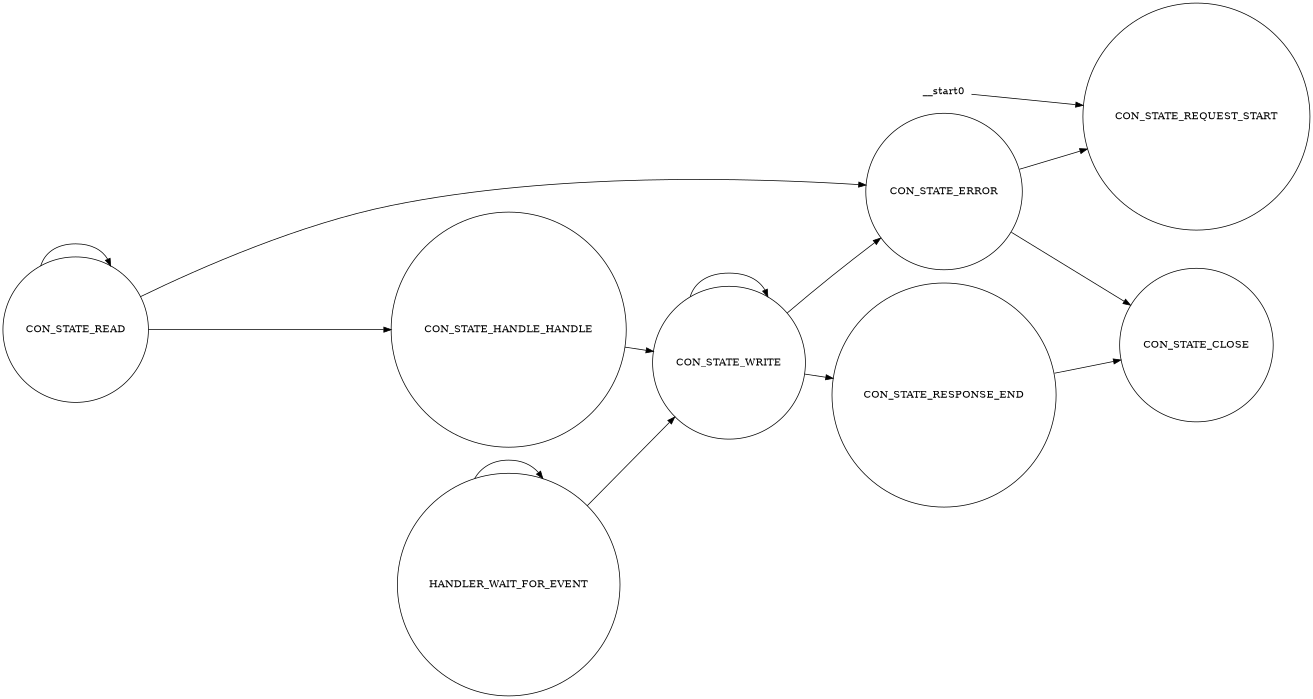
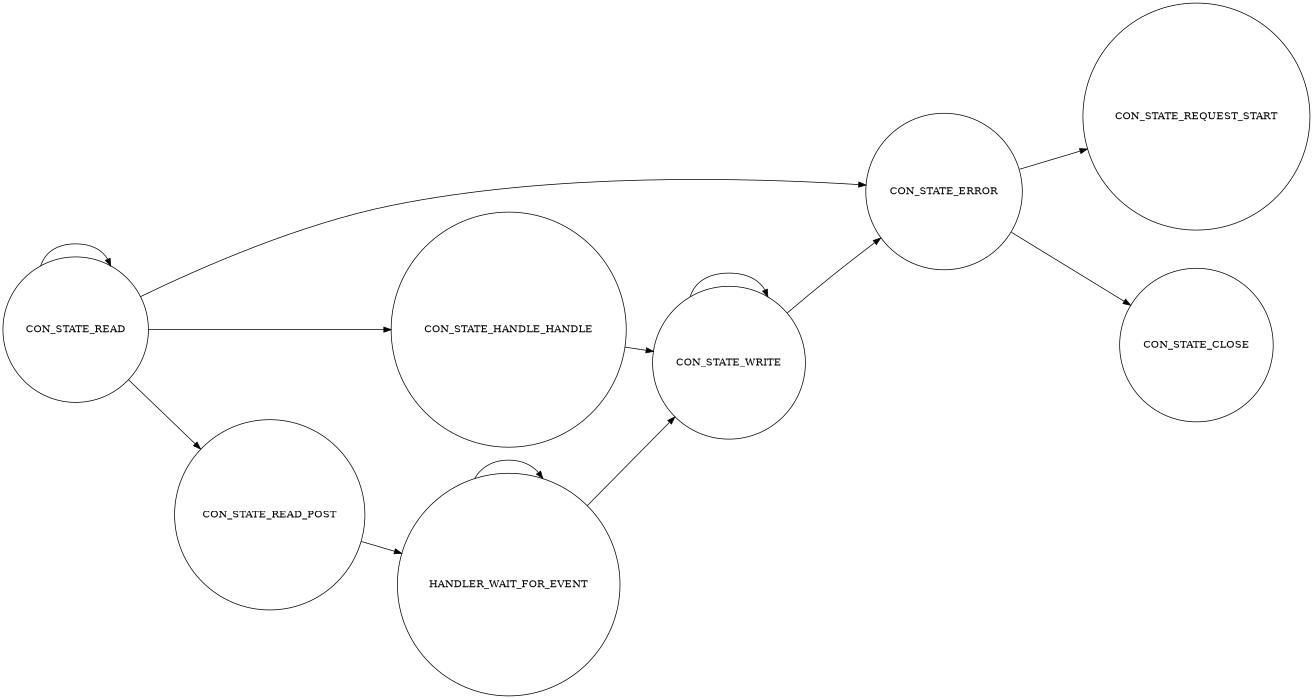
  digraph {
    rankdir=LR
    node [shape=circle]
    n1 [label=CON_STATE_REQUEST_START]
    n2 [label=CON_STATE_READ]
    n3 [label=CON_STATE_HANDLE_HANDLE]
+   n4 [label=CON_STATE_READ_POST]
    n5 [label=CON_STATE_ERROR]
    n6 [label=CON_STATE_WRITE]
    n7 [label=HANDLER_WAIT_FOR_EVENT]
    n8 [label=CON_STATE_CLOSE]
-   n9 [label=CON_STATE_RESPONSE_END]
-   __start0 [height=0 shape=none width=0]
    n2 -> n2
    n2 -> n3
+   n2 -> n4
    n2 -> n5
    n3 -> n6
+   n4 -> n7
    n5 -> n1
    n5 -> n8
    n6 -> n5
    n6 -> n6
-   n6 -> n9
    n7 -> n6
    n7 -> n7
-   n9 -> n8
-   __start0 -> n1
  }
